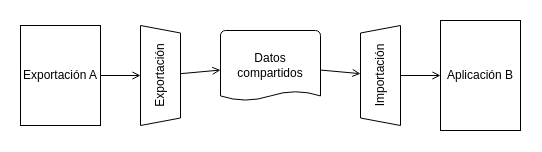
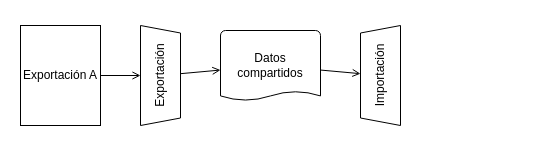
  <mxCell id="0" />
  <mxCell id="1" parent="0" />
  <mxCell id="2" value="" style="edgeStyle=none;html=1;endArrow=open;endFill=0;strokeColor=light-dark(#000000,#006EAF);fontColor=light-dark(#000000,#006EAF);" edge="1" parent="1" source="3" target="8"><mxGeometry relative="1" as="geometry" /></mxCell>
  <mxCell id="3" value="Exportación A" style="rounded=0;whiteSpace=wrap;html=1;strokeColor=light-dark(#000000,#006EAF);fontColor=light-dark(#000000,#006EAF);fillColor=none;" vertex="1" parent="1"><mxGeometry x="20" y="25" width="80" height="100" as="geometry" /></mxCell>
- <mxCell id="4" value="Aplicación B" style="rounded=0;whiteSpace=wrap;html=1;strokeColor=light-dark(#000000,#006EAF);fontColor=light-dark(#000000,#006EAF);fillColor=none;" vertex="1" parent="1"><mxGeometry x="440" y="20" width="80" height="110" as="geometry" /></mxCell>
  <mxCell id="5" value="" style="edgeStyle=none;html=1;endArrow=open;endFill=0;strokeColor=light-dark(#000000,#006EAF);fontColor=light-dark(#000000,#006EAF);" edge="1" parent="1" source="6" target="10"><mxGeometry relative="1" as="geometry" /></mxCell>
  <mxCell id="6" value="Datos compartidos" style="strokeWidth=1;html=1;shape=mxgraph.flowchart.document2;whiteSpace=wrap;size=0.131;movable=1;resizable=1;rotatable=1;deletable=1;editable=1;locked=0;connectable=1;strokeColor=light-dark(#000000,#006EAF);fontColor=light-dark(#000000,#006EAF);fillColor=none;" vertex="1" parent="1"><mxGeometry x="220" y="30" width="100" height="70" as="geometry" /></mxCell>
  <mxCell id="7" value="" style="edgeStyle=none;html=1;endArrow=open;endFill=0;strokeColor=light-dark(#000000,#006EAF);fontColor=light-dark(#000000,#006EAF);" edge="1" parent="1" source="8" target="6"><mxGeometry relative="1" as="geometry" /></mxCell>
  <mxCell id="8" value="Exportación" style="verticalLabelPosition=middle;verticalAlign=middle;html=1;shape=trapezoid;perimeter=trapezoidPerimeter;whiteSpace=wrap;size=0.075;arcSize=10;flipV=1;labelPosition=center;align=center;rotation=-90;strokeColor=light-dark(#000000,#006EAF);fontColor=light-dark(#000000,#006EAF);fillColor=none;" vertex="1" parent="1"><mxGeometry x="110" y="55" width="100" height="40" as="geometry" /></mxCell>
- <mxCell id="9" value="" style="edgeStyle=none;html=1;endArrow=open;endFill=0;strokeColor=light-dark(#000000,#006EAF);fontColor=light-dark(#000000,#006EAF);" edge="1" parent="1" source="10" target="4"><mxGeometry relative="1" as="geometry" /></mxCell>
  <mxCell id="10" value="Importación" style="verticalLabelPosition=middle;verticalAlign=middle;html=1;shape=trapezoid;perimeter=trapezoidPerimeter;whiteSpace=wrap;size=0.075;arcSize=10;flipV=0;labelPosition=center;align=center;rotation=-90;strokeColor=light-dark(#000000,#006EAF);fontColor=light-dark(#000000,#006EAF);fillColor=none;" vertex="1" parent="1"><mxGeometry x="330" y="55" width="100" height="40" as="geometry" /></mxCell>
